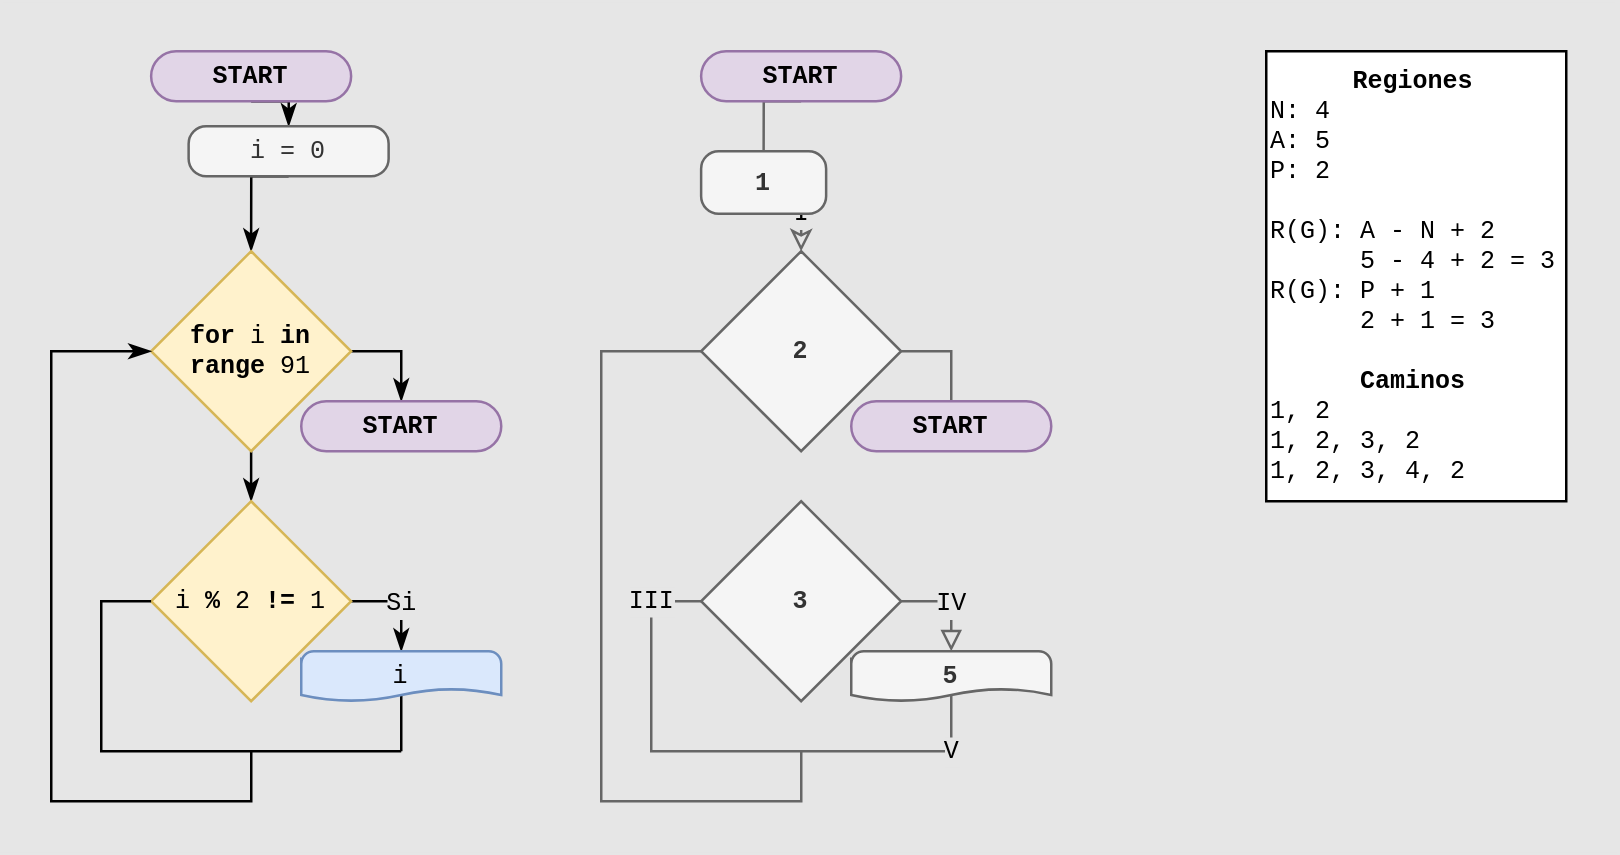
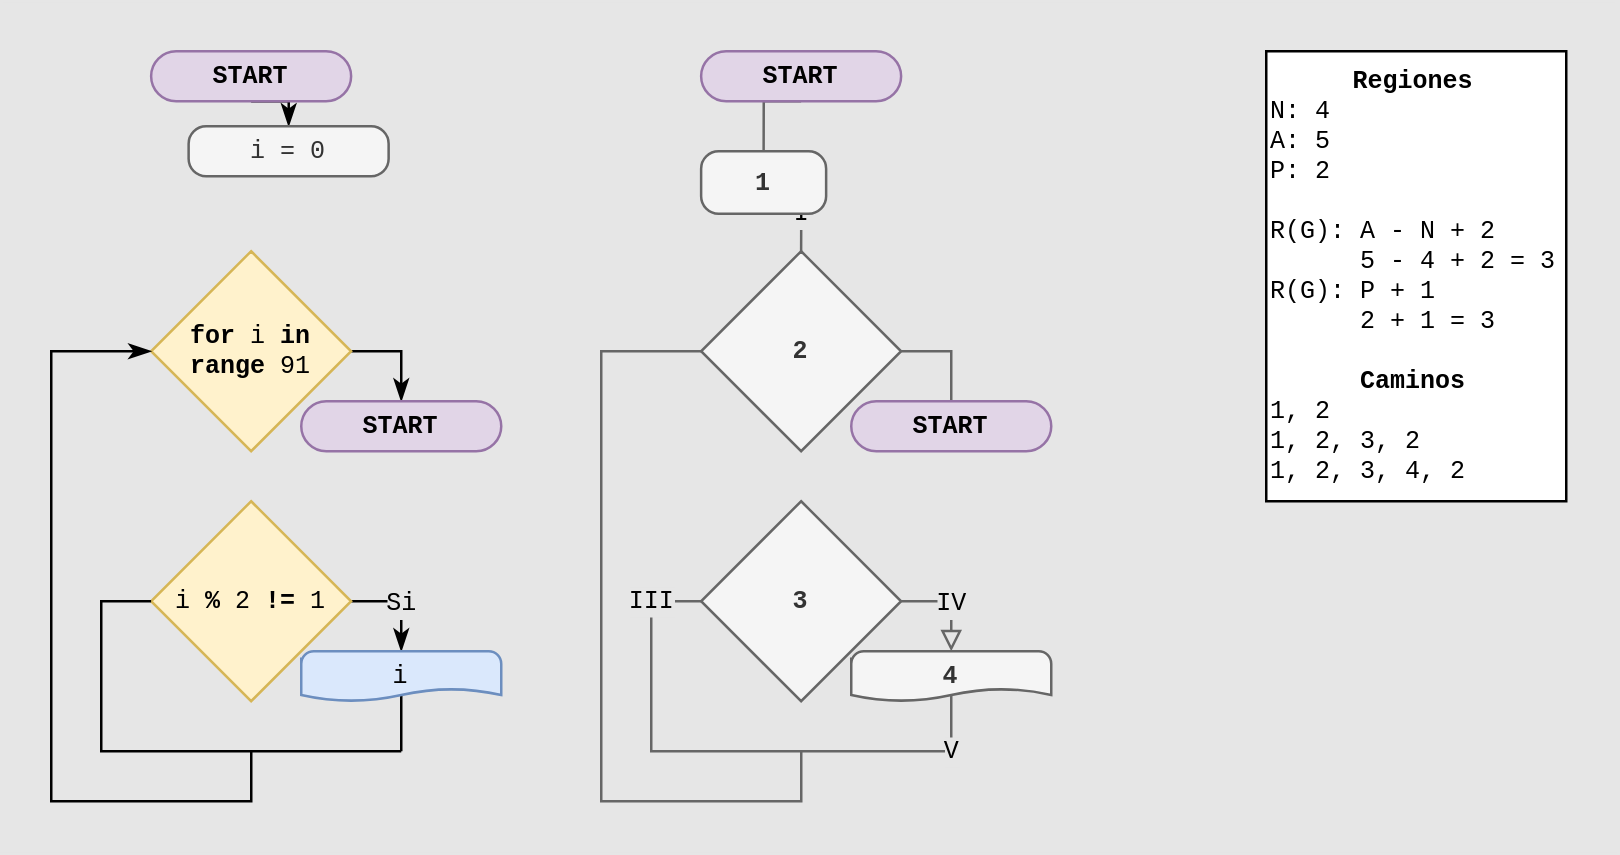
  <mxCell id="0" />
  <mxCell id="1" parent="0" />
  <mxCell id="2" value="III" style="endArrow=none;html=1;rounded=0;fontFamily=Courier New;fontSize=10;exitX=0;exitY=0.5;exitDx=0;exitDy=0;exitPerimeter=0;endFill=0;fillColor=#f5f5f5;strokeColor=#666666;labelBackgroundColor=#E6E6E6;" parent="1" source="27" edge="1"><mxGeometry x="-0.8" width="50" height="50" relative="1" as="geometry"><mxPoint x="260" y="350" as="sourcePoint" /><mxPoint x="380" y="300" as="targetPoint" /><Array as="points"><mxPoint x="260" y="240" /><mxPoint x="260" y="300" /><mxPoint x="320" y="300" /></Array><mxPoint as="offset" /></mxGeometry></mxCell>
  <mxCell id="3" value="&lt;div style=&quot;text-align: center;&quot;&gt;&lt;span style=&quot;background-color: initial;&quot;&gt;&lt;b&gt;Regiones&lt;/b&gt;&lt;/span&gt;&lt;/div&gt;N: 4&lt;br&gt;A: 5&lt;br&gt;P: 2&lt;br&gt;&lt;br&gt;R(G): A - N + 2&lt;br&gt;&amp;nbsp; &amp;nbsp; &amp;nbsp; 5 - 4 + 2 = 3&lt;br&gt;R(G): P + 1&lt;br&gt;&amp;nbsp; &amp;nbsp; &amp;nbsp; 2 + 1 = 3&lt;br&gt;&lt;br&gt;&lt;div style=&quot;text-align: center;&quot;&gt;&lt;b style=&quot;background-color: initial;&quot;&gt;Caminos&lt;/b&gt;&lt;/div&gt;1, 2&lt;br&gt;1, 2, 3, 2&lt;br&gt;1, 2, 3, 4, 2" style="rounded=0;whiteSpace=wrap;html=1;labelBackgroundColor=none;labelBorderColor=none;fontFamily=Courier New;fontSize=10;strokeWidth=1;align=left;verticalAlign=top;" parent="1" vertex="1"><mxGeometry x="506" y="20" width="120" height="180" as="geometry" /></mxCell>
  <mxCell id="4" style="edgeStyle=orthogonalEdgeStyle;rounded=0;orthogonalLoop=1;jettySize=auto;html=1;exitX=0.5;exitY=1;exitDx=0;exitDy=0;entryX=0.5;entryY=0;entryDx=0;entryDy=0;fontFamily=Courier New;fontSize=10;endArrow=classicThin;endFill=1;labelBackgroundColor=#E6E6E6;" parent="1" source="5" target="7" edge="1"><mxGeometry relative="1" as="geometry" /></mxCell>
  <mxCell id="5" value="START" style="rounded=1;whiteSpace=wrap;html=1;fontFamily=Courier New;fontSize=10;strokeWidth=1;arcSize=50;fontStyle=1;fillColor=#e1d5e7;strokeColor=#9673a6;labelBorderColor=none;" parent="1" vertex="1"><mxGeometry x="59.95" y="20" width="80" height="20" as="geometry" /></mxCell>
- <mxCell id="6" style="edgeStyle=orthogonalEdgeStyle;rounded=0;orthogonalLoop=1;jettySize=auto;html=1;exitX=0.5;exitY=1;exitDx=0;exitDy=0;entryX=0.5;entryY=0;entryDx=0;entryDy=0;entryPerimeter=0;fontFamily=Courier New;fontSize=10;endArrow=classicThin;endFill=1;labelBackgroundColor=#E6E6E6;" parent="1" source="7" target="10" edge="1"><mxGeometry relative="1" as="geometry" /></mxCell>
  <mxCell id="7" value="i = 0" style="rounded=1;whiteSpace=wrap;html=1;absoluteArcSize=1;arcSize=14;strokeWidth=1;fontFamily=Courier New;fontSize=10;fillColor=#f5f5f5;fontColor=#333333;strokeColor=#666666;labelBorderColor=none;" parent="1" vertex="1"><mxGeometry x="74.95" y="50" width="80" height="20" as="geometry" /></mxCell>
- <mxCell id="8" style="edgeStyle=orthogonalEdgeStyle;rounded=0;orthogonalLoop=1;jettySize=auto;html=1;exitX=0.5;exitY=1;exitDx=0;exitDy=0;exitPerimeter=0;entryX=0.5;entryY=0;entryDx=0;entryDy=0;entryPerimeter=0;fontFamily=Courier New;fontSize=10;endArrow=classicThin;endFill=1;" parent="1" source="10" target="13" edge="1"><mxGeometry relative="1" as="geometry" /></mxCell>
  <mxCell id="9" style="edgeStyle=orthogonalEdgeStyle;rounded=0;orthogonalLoop=1;jettySize=auto;html=1;exitX=1;exitY=0.5;exitDx=0;exitDy=0;exitPerimeter=0;entryX=0.5;entryY=0;entryDx=0;entryDy=0;fontFamily=Courier New;fontSize=10;endArrow=classicThin;endFill=1;" parent="1" source="10" target="18" edge="1"><mxGeometry relative="1" as="geometry" /></mxCell>
  <mxCell id="10" value="&lt;b&gt;for&lt;/b&gt; i &lt;b&gt;in&lt;/b&gt; &lt;b&gt;range&lt;/b&gt;&amp;nbsp;91" style="strokeWidth=1;html=1;shape=mxgraph.flowchart.decision;whiteSpace=wrap;fontFamily=Courier New;fontSize=10;fillColor=#fff2cc;strokeColor=#d6b656;labelBorderColor=none;" parent="1" vertex="1"><mxGeometry x="59.95" y="100" width="80" height="80" as="geometry" /></mxCell>
  <mxCell id="11" style="edgeStyle=orthogonalEdgeStyle;rounded=0;orthogonalLoop=1;jettySize=auto;html=1;exitX=1;exitY=0.5;exitDx=0;exitDy=0;exitPerimeter=0;entryX=0.5;entryY=0;entryDx=0;entryDy=0;entryPerimeter=0;fontFamily=Courier New;fontSize=10;endArrow=classicThin;endFill=1;" parent="1" source="13" target="15" edge="1"><mxGeometry relative="1" as="geometry" /></mxCell>
  <mxCell id="12" value="Si" style="edgeLabel;html=1;align=center;verticalAlign=middle;resizable=0;points=[];fontSize=10;fontFamily=Courier New;labelBackgroundColor=#E6E6E6;" parent="11" vertex="1" connectable="0"><mxGeometry x="-0.257" y="-1" relative="1" as="geometry"><mxPoint x="5" y="-1" as="offset" /></mxGeometry></mxCell>
  <mxCell id="13" value="i&amp;nbsp;&lt;b&gt;%&lt;/b&gt; 2 &lt;b&gt;!=&lt;/b&gt; 1" style="strokeWidth=1;html=1;shape=mxgraph.flowchart.decision;whiteSpace=wrap;fontFamily=Courier New;fontSize=10;fillColor=#fff2cc;strokeColor=#d6b656;labelBorderColor=none;" parent="1" vertex="1"><mxGeometry x="59.95" y="200" width="80" height="80" as="geometry" /></mxCell>
  <mxCell id="14" style="edgeStyle=orthogonalEdgeStyle;rounded=0;orthogonalLoop=1;jettySize=auto;html=1;exitX=0.5;exitY=0;exitDx=0;exitDy=0;exitPerimeter=0;fontFamily=Courier New;fontSize=10;endArrow=none;endFill=0;" parent="1" source="15" edge="1"><mxGeometry relative="1" as="geometry"><mxPoint x="160" y="300" as="targetPoint" /><Array as="points"><mxPoint x="160" y="270" /><mxPoint x="160" y="270" /></Array></mxGeometry></mxCell>
  <mxCell id="15" value="i" style="strokeWidth=1;html=1;shape=mxgraph.flowchart.document2;whiteSpace=wrap;size=0.25;fontFamily=Courier New;fontSize=10;fillColor=#dae8fc;strokeColor=#6c8ebf;labelBorderColor=none;" parent="1" vertex="1"><mxGeometry x="120" y="260" width="80" height="20" as="geometry" /></mxCell>
  <mxCell id="16" value="" style="endArrow=none;html=1;rounded=0;fontFamily=Courier New;fontSize=10;exitX=0;exitY=0.5;exitDx=0;exitDy=0;exitPerimeter=0;" parent="1" source="13" edge="1"><mxGeometry width="50" height="50" relative="1" as="geometry"><mxPoint x="40" y="350" as="sourcePoint" /><mxPoint x="160" y="300" as="targetPoint" /><Array as="points"><mxPoint x="40" y="240" /><mxPoint x="40" y="300" /><mxPoint x="100" y="300" /></Array></mxGeometry></mxCell>
  <mxCell id="17" value="" style="endArrow=classicThin;html=1;rounded=0;fontFamily=Courier New;fontSize=10;endFill=1;entryX=0;entryY=0.5;entryDx=0;entryDy=0;entryPerimeter=0;" parent="1" target="10" edge="1"><mxGeometry width="50" height="50" relative="1" as="geometry"><mxPoint x="100" y="300" as="sourcePoint" /><mxPoint x="90" y="220" as="targetPoint" /><Array as="points"><mxPoint x="100" y="320" /><mxPoint x="20" y="320" /><mxPoint x="20" y="140" /></Array></mxGeometry></mxCell>
  <mxCell id="18" value="START" style="rounded=1;whiteSpace=wrap;html=1;fontFamily=Courier New;fontSize=10;strokeWidth=1;arcSize=50;fontStyle=1;fillColor=#e1d5e7;strokeColor=#9673a6;labelBorderColor=none;" parent="1" vertex="1"><mxGeometry x="120" y="160" width="80" height="20" as="geometry" /></mxCell>
  <mxCell id="19" style="edgeStyle=orthogonalEdgeStyle;rounded=0;orthogonalLoop=1;jettySize=auto;html=1;exitX=0.5;exitY=1;exitDx=0;exitDy=0;entryX=0.5;entryY=0;entryDx=0;entryDy=0;fontFamily=Courier New;fontSize=10;endArrow=none;endFill=0;labelBackgroundColor=#E6E6E6;fillColor=#f5f5f5;strokeColor=#666666;" parent="1" source="20" target="22" edge="1"><mxGeometry relative="1" as="geometry" /></mxCell>
  <mxCell id="20" value="START" style="rounded=1;whiteSpace=wrap;html=1;fontFamily=Courier New;fontSize=10;strokeWidth=1;arcSize=50;fontStyle=1;fillColor=#e1d5e7;strokeColor=#9673a6;labelBorderColor=none;" parent="1" vertex="1"><mxGeometry x="279.95" y="20" width="80" height="20" as="geometry" /></mxCell>
- <mxCell id="21" value="I" style="edgeStyle=orthogonalEdgeStyle;rounded=0;orthogonalLoop=1;jettySize=auto;html=1;exitX=0.5;exitY=1;exitDx=0;exitDy=0;entryX=0.5;entryY=0;entryDx=0;entryDy=0;entryPerimeter=0;fontFamily=Courier New;fontSize=10;endArrow=classic;endFill=0;labelBackgroundColor=#E6E6E6;fillColor=#f5f5f5;strokeColor=#666666;" parent="1" source="22" target="24" edge="1"><mxGeometry relative="1" as="geometry" /></mxCell>
+ <mxCell id="21" value="I" style="edgeStyle=orthogonalEdgeStyle;rounded=0;orthogonalLoop=1;jettySize=auto;html=1;exitX=0.5;exitY=1;exitDx=0;exitDy=0;entryX=0.5;entryY=0;entryDx=0;entryDy=0;entryPerimeter=0;fontFamily=Courier New;fontSize=10;endArrow=none;endFill=0;labelBackgroundColor=#E6E6E6;fillColor=#f5f5f5;strokeColor=#666666;" parent="1" source="22" target="24" edge="1"><mxGeometry relative="1" as="geometry" /></mxCell>
  <mxCell id="22" value="1" style="rounded=1;whiteSpace=wrap;html=1;absoluteArcSize=1;arcSize=14;strokeWidth=1;fontFamily=Courier New;fontSize=10;fillColor=#f5f5f5;fontColor=#333333;strokeColor=#666666;labelBorderColor=none;fontStyle=1" parent="1" vertex="1"><mxGeometry x="279.95" y="60" width="50" height="25" as="geometry" /></mxCell>
  <mxCell id="23" style="edgeStyle=orthogonalEdgeStyle;rounded=0;orthogonalLoop=1;jettySize=auto;html=1;exitX=1;exitY=0.5;exitDx=0;exitDy=0;exitPerimeter=0;entryX=0.5;entryY=0;entryDx=0;entryDy=0;fontFamily=Courier New;fontSize=10;endArrow=none;endFill=0;fillColor=#f5f5f5;strokeColor=#666666;" parent="1" source="24" target="31" edge="1"><mxGeometry relative="1" as="geometry" /></mxCell>
  <mxCell id="24" value="2" style="strokeWidth=1;html=1;shape=mxgraph.flowchart.decision;whiteSpace=wrap;fontFamily=Courier New;fontSize=10;fillColor=#f5f5f5;strokeColor=#666666;labelBorderColor=none;fontColor=#333333;fontStyle=1" parent="1" vertex="1"><mxGeometry x="279.95" y="100" width="80" height="80" as="geometry" /></mxCell>
  <mxCell id="25" style="edgeStyle=orthogonalEdgeStyle;rounded=0;orthogonalLoop=1;jettySize=auto;html=1;exitX=1;exitY=0.5;exitDx=0;exitDy=0;exitPerimeter=0;entryX=0.5;entryY=0;entryDx=0;entryDy=0;entryPerimeter=0;fontFamily=Courier New;fontSize=10;endArrow=block;endFill=0;fillColor=#f5f5f5;strokeColor=#666666;" parent="1" source="27" target="29" edge="1"><mxGeometry relative="1" as="geometry" /></mxCell>
  <mxCell id="26" value="IV" style="edgeLabel;html=1;align=center;verticalAlign=middle;resizable=0;points=[];fontSize=10;fontFamily=Courier New;labelBackgroundColor=#E6E6E6;" parent="25" vertex="1" connectable="0"><mxGeometry x="-0.257" y="-1" relative="1" as="geometry"><mxPoint x="5" y="-1" as="offset" /></mxGeometry></mxCell>
  <mxCell id="27" value="3" style="strokeWidth=1;html=1;shape=mxgraph.flowchart.decision;whiteSpace=wrap;fontFamily=Courier New;fontSize=10;fillColor=#f5f5f5;strokeColor=#666666;labelBorderColor=none;fontColor=#333333;fontStyle=1" parent="1" vertex="1"><mxGeometry x="279.95" y="200" width="80" height="80" as="geometry" /></mxCell>
  <mxCell id="28" value="V" style="edgeStyle=orthogonalEdgeStyle;rounded=0;orthogonalLoop=1;jettySize=auto;html=1;exitX=0.5;exitY=0;exitDx=0;exitDy=0;exitPerimeter=0;fontFamily=Courier New;fontSize=10;endArrow=none;endFill=0;fillColor=#f5f5f5;strokeColor=#666666;labelBackgroundColor=#E6E6E6;" parent="1" source="29" edge="1"><mxGeometry x="1" relative="1" as="geometry"><mxPoint x="380" y="300" as="targetPoint" /><Array as="points"><mxPoint x="380" y="270" /><mxPoint x="380" y="270" /></Array><mxPoint as="offset" /></mxGeometry></mxCell>
- <mxCell id="29" value="5" style="strokeWidth=1;html=1;shape=mxgraph.flowchart.document2;whiteSpace=wrap;size=0.25;fontFamily=Courier New;fontSize=10;fillColor=#f5f5f5;strokeColor=#666666;labelBorderColor=none;fontColor=#333333;fontStyle=1" parent="1" vertex="1"><mxGeometry x="340" y="260" width="80" height="20" as="geometry" /></mxCell>
+ <mxCell id="29" value="4" style="strokeWidth=1;html=1;shape=mxgraph.flowchart.document2;whiteSpace=wrap;size=0.25;fontFamily=Courier New;fontSize=10;fillColor=#f5f5f5;strokeColor=#666666;labelBorderColor=none;fontColor=#333333;fontStyle=1" parent="1" vertex="1"><mxGeometry x="340" y="260" width="80" height="20" as="geometry" /></mxCell>
  <mxCell id="30" value="" style="endArrow=none;html=1;rounded=0;fontFamily=Courier New;fontSize=10;endFill=0;entryX=0;entryY=0.5;entryDx=0;entryDy=0;entryPerimeter=0;fillColor=#f5f5f5;strokeColor=#666666;" parent="1" target="24" edge="1"><mxGeometry width="50" height="50" relative="1" as="geometry"><mxPoint x="320" y="300" as="sourcePoint" /><mxPoint x="310" y="220" as="targetPoint" /><Array as="points"><mxPoint x="320" y="320" /><mxPoint x="240" y="320" /><mxPoint x="240" y="140" /></Array></mxGeometry></mxCell>
  <mxCell id="31" value="START" style="rounded=1;whiteSpace=wrap;html=1;fontFamily=Courier New;fontSize=10;strokeWidth=1;arcSize=50;fontStyle=1;fillColor=#e1d5e7;strokeColor=#9673a6;labelBorderColor=none;" parent="1" vertex="1"><mxGeometry x="340" y="160" width="80" height="20" as="geometry" /></mxCell>
